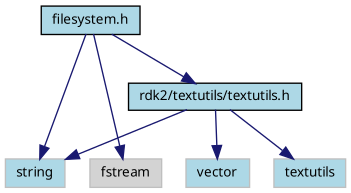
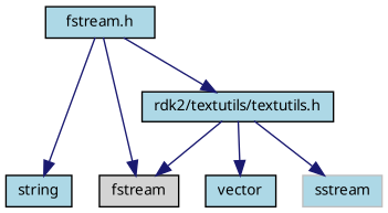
  digraph {
    node [color=grey75 fillcolor=lightblue fontname="FreeSans.ttf" fontsize=10 shape=record style=filled]
    edge [color=midnightblue fontname="FreeSans.ttf" fontsize=10 labelfontname="FreeSans.ttf" labelfontsize=10 style=solid]
-   n1 [color=black fontcolor=black height=0.2 label="filesystem.h" width=0.4]
-   n2 [height=0.2 label=string width=0.4]
-   n3 [fillcolor=lightgrey height=0.2 label=fstream width=0.4]
+   n1 [color=black fontcolor=black height=0.2 label="fstream.h" width=0.4]
+   n2 [color=black height=0.2 label=string width=0.4]
+   n3 [color=black fillcolor=lightgrey height=0.2 label=fstream width=0.4]
    n4 [color=black height=0.2 label="rdk2/textutils/textutils.h" width=0.4]
-   n5 [height=0.2 label=vector width=0.4]
-   n6 [height=0.2 label=textutils width=0.4]
+   n5 [color=black height=0.2 label=vector width=0.4]
+   n6 [height=0.2 label=sstream width=0.4]
    n1 -> n2
    n1 -> n3
    n1 -> n4
-   n4 -> n2
+   n4 -> n3
    n4 -> n5
    n4 -> n6
  }
